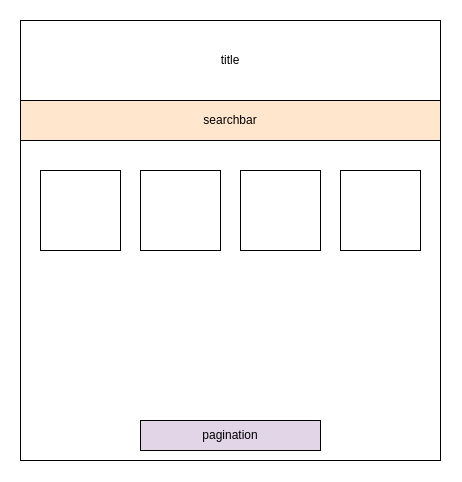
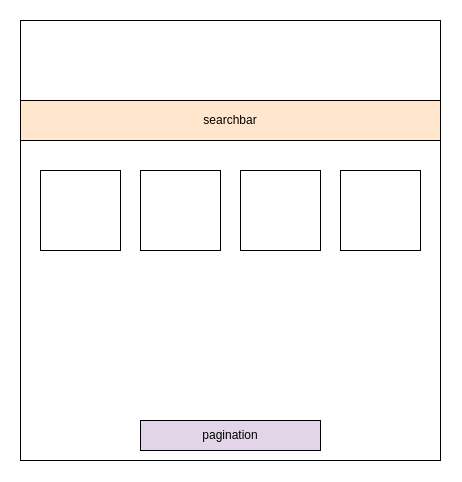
  <mxCell id="0" />
  <mxCell id="1" parent="0" />
  <mxCell id="2" value="" style="rounded=0;whiteSpace=wrap;html=1;" vertex="1" parent="1"><mxGeometry x="20" y="20" width="420" height="440" as="geometry" /></mxCell>
- <mxCell id="3" value="title" style="rounded=0;whiteSpace=wrap;html=1;" vertex="1" parent="1"><mxGeometry x="20" y="20" width="420" height="80" as="geometry" /></mxCell>
  <mxCell id="4" value="searchbar" style="rounded=0;whiteSpace=wrap;html=1;fillColor=#ffe6cc;" vertex="1" parent="1"><mxGeometry x="20" y="100" width="420" height="40" as="geometry" /></mxCell>
  <mxCell id="5" value="" style="rounded=0;whiteSpace=wrap;html=1;" vertex="1" parent="1"><mxGeometry x="40" y="170" width="80" height="80" as="geometry" /></mxCell>
  <mxCell id="6" value="" style="rounded=0;whiteSpace=wrap;html=1;" vertex="1" parent="1"><mxGeometry x="140" y="170" width="80" height="80" as="geometry" /></mxCell>
  <mxCell id="7" value="" style="rounded=0;whiteSpace=wrap;html=1;" vertex="1" parent="1"><mxGeometry x="240" y="170" width="80" height="80" as="geometry" /></mxCell>
  <mxCell id="8" value="" style="rounded=0;whiteSpace=wrap;html=1;" vertex="1" parent="1"><mxGeometry x="340" y="170" width="80" height="80" as="geometry" /></mxCell>
  <mxCell id="9" value="pagination" style="rounded=0;whiteSpace=wrap;html=1;fillColor=#e1d5e7;" vertex="1" parent="1"><mxGeometry x="140" y="420" width="180" height="30" as="geometry" /></mxCell>
